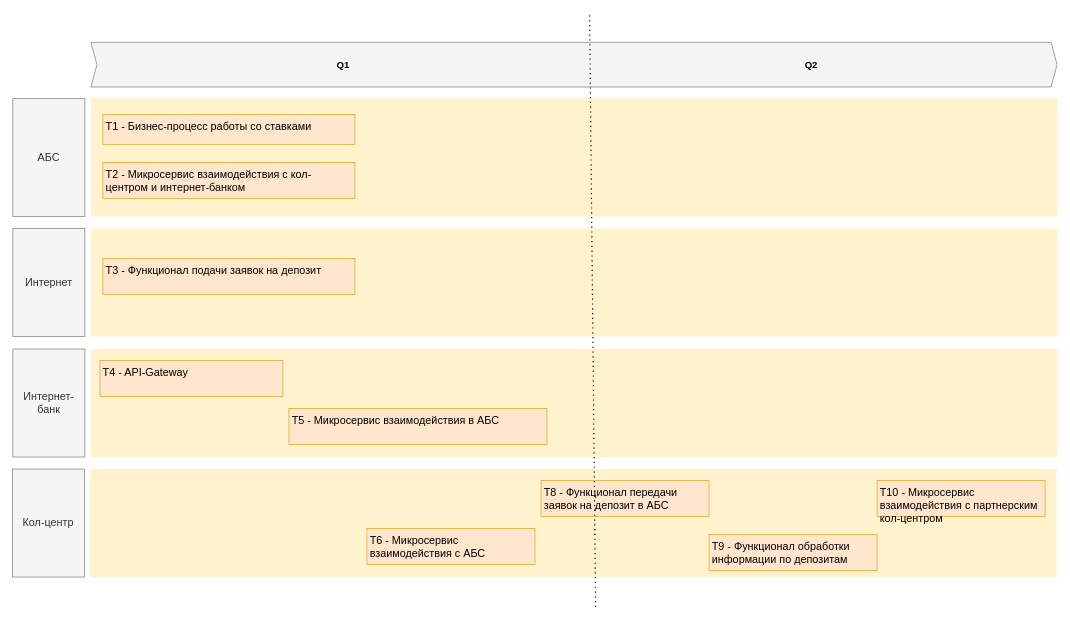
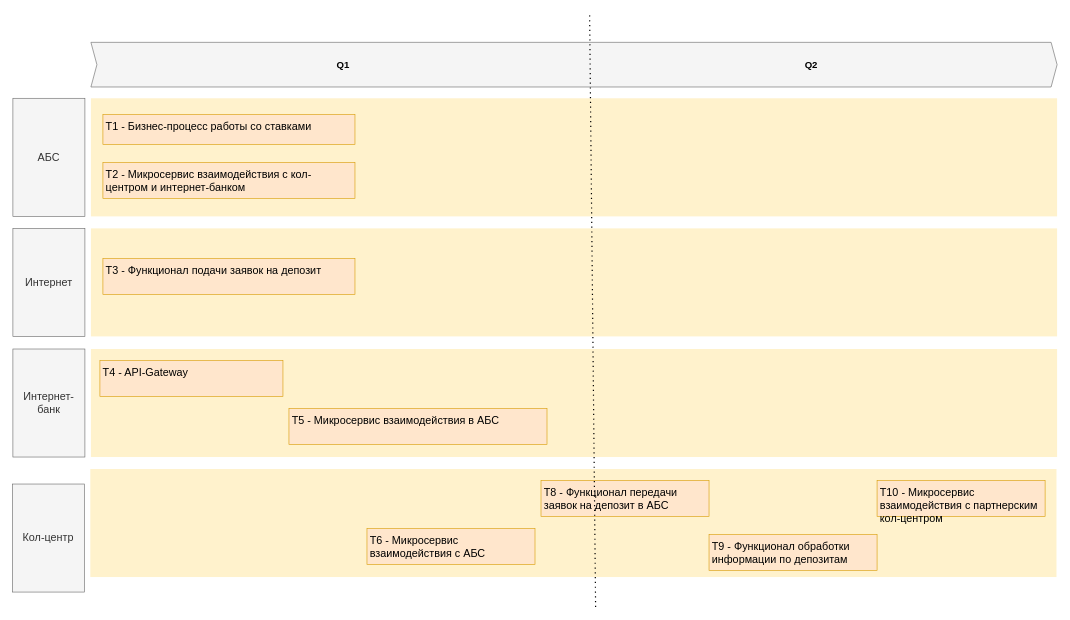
  <mxCell id="0" />
  <mxCell id="1" parent="0" />
  <mxCell id="2" value="" style="shape=rect;fillColor=#fff2cc;strokeColor=none;fontSize=24;html=1;whiteSpace=wrap;align=left;verticalAlign=top;spacing=5;rounded=0;" vertex="1" parent="1"><mxGeometry x="150" y="781" width="1610" height="180" as="geometry" /></mxCell>
  <mxCell id="3" value="" style="shape=rect;fillColor=#fff2cc;strokeColor=none;fontSize=24;html=1;whiteSpace=wrap;align=left;verticalAlign=top;spacing=5;rounded=0;" parent="1" vertex="1"><mxGeometry x="151" y="380" width="1610" height="180" as="geometry" /></mxCell>
  <mxCell id="4" value="" style="shape=rect;fillColor=#fff2cc;strokeColor=none;fontSize=24;html=1;whiteSpace=wrap;align=left;verticalAlign=top;spacing=5;rounded=0;" parent="1" vertex="1"><mxGeometry x="151" y="163.2" width="1610" height="196.8" as="geometry" /></mxCell>
  <mxCell id="5" value="T1 - Бизнес-процесс работы со ставками" style="shape=rect;fillColor=#ffe6cc;strokeColor=#d79b00;fontSize=18;html=1;whiteSpace=wrap;align=left;verticalAlign=top;spacing=5;rounded=0;" parent="1" vertex="1"><mxGeometry x="171" y="190" width="420" height="50" as="geometry" /></mxCell>
  <mxCell id="6" value="&lt;span style=&quot;&quot;&gt;T2 - Микросервис взаимодействия с кол-центром и интернет-банком&lt;/span&gt;" style="shape=rect;fillColor=#ffe6cc;strokeColor=#d79b00;fontSize=18;html=1;whiteSpace=wrap;align=left;verticalAlign=top;spacing=5;rounded=0;" parent="1" vertex="1"><mxGeometry x="171" y="270" width="420" height="60" as="geometry" /></mxCell>
  <mxCell id="7" value="АБС" style="rounded=0;whiteSpace=wrap;html=1;fillColor=#f5f5f5;fontColor=#333333;strokeColor=#666666;fontSize=18;" parent="1" vertex="1"><mxGeometry x="21" y="163.2" width="120" height="196.8" as="geometry" /></mxCell>
  <mxCell id="8" value="Интернет" style="rounded=0;whiteSpace=wrap;html=1;fillColor=#f5f5f5;fontColor=#333333;strokeColor=#666666;fontSize=18;" parent="1" vertex="1"><mxGeometry x="21" y="380" width="120" height="180" as="geometry" /></mxCell>
  <mxCell id="9" value="" style="shape=step;perimeter=stepPerimeter;whiteSpace=wrap;html=1;fixedSize=1;size=10;fillColor=#f5f5f5;strokeColor=#666666;fontSize=18;fontStyle=1;align=center;rounded=0;fontColor=#333333;" parent="1" vertex="1"><mxGeometry x="151" y="70" width="1610" height="74.4" as="geometry" /></mxCell>
  <mxCell id="10" value="T10 - Микросервис взаимодействия с партнерским кол-центром" style="shape=rect;fillColor=#ffe6cc;strokeColor=#d79b00;fontSize=18;html=1;whiteSpace=wrap;align=left;verticalAlign=top;spacing=5;rounded=0;" parent="1" vertex="1"><mxGeometry x="1461" y="800" width="280" height="60" as="geometry" /></mxCell>
  <mxCell id="11" value="T3 - Функционал подачи заявок на депозит" style="shape=rect;fillColor=#ffe6cc;strokeColor=#d79b00;fontSize=18;html=1;whiteSpace=wrap;align=left;verticalAlign=top;spacing=5;rounded=0;" parent="1" vertex="1"><mxGeometry x="171" y="430" width="420" height="60" as="geometry" /></mxCell>
  <mxCell id="12" value="" style="shape=rect;fillColor=#fff2cc;strokeColor=none;fontSize=24;html=1;whiteSpace=wrap;align=left;verticalAlign=top;spacing=5;rounded=0;" vertex="1" parent="1"><mxGeometry x="151" y="581" width="1610" height="180" as="geometry" /></mxCell>
  <mxCell id="13" value="Интернет-банк" style="rounded=0;whiteSpace=wrap;html=1;fillColor=#f5f5f5;fontColor=#333333;strokeColor=#666666;fontSize=18;" vertex="1" parent="1"><mxGeometry x="21" y="581" width="120" height="180" as="geometry" /></mxCell>
  <mxCell id="14" value="T5 - Микросервис взаимодействия в АБС" style="shape=rect;fillColor=#ffe6cc;strokeColor=#d79b00;fontSize=18;html=1;whiteSpace=wrap;align=left;verticalAlign=top;spacing=5;rounded=0;" vertex="1" parent="1"><mxGeometry x="481" y="680" width="430" height="60" as="geometry" /></mxCell>
- <mxCell id="15" value="Кол-центр" style="rounded=0;whiteSpace=wrap;html=1;fillColor=#f5f5f5;fontColor=#333333;strokeColor=#666666;fontSize=18;" vertex="1" parent="1"><mxGeometry x="20" y="781" width="120" height="180" as="geometry" /></mxCell>
+ <mxCell id="15" value="Кол-центр" style="rounded=0;whiteSpace=wrap;html=1;fillColor=#f5f5f5;fontColor=#333333;strokeColor=#666666;fontSize=18;" vertex="1" parent="1"><mxGeometry x="20" y="806" width="120" height="180" as="geometry" /></mxCell>
  <mxCell id="16" value="T6 - Микросервис взаимодействия с АБС" style="shape=rect;fillColor=#ffe6cc;strokeColor=#d79b00;fontSize=18;html=1;whiteSpace=wrap;align=left;verticalAlign=top;spacing=5;rounded=0;" vertex="1" parent="1"><mxGeometry x="611" y="880" width="280" height="60" as="geometry" /></mxCell>
  <mxCell id="17" value="T8 - Функционал передачи заявок на депозит в АБС" style="shape=rect;fillColor=#ffe6cc;strokeColor=#d79b00;fontSize=18;html=1;whiteSpace=wrap;align=left;verticalAlign=top;spacing=5;rounded=0;" vertex="1" parent="1"><mxGeometry x="901" y="800" width="280" height="60" as="geometry" /></mxCell>
  <mxCell id="18" value="" style="endArrow=none;dashed=1;html=1;dashPattern=1 3;strokeWidth=2;rounded=0;" edge="1" parent="1"><mxGeometry width="50" height="50" relative="1" as="geometry"><mxPoint x="992" y="1011" as="sourcePoint" /><mxPoint x="982" y="20" as="targetPoint" /></mxGeometry></mxCell>
  <mxCell id="19" value="Q1" style="text;html=1;align=center;verticalAlign=middle;resizable=0;points=[];autosize=1;strokeColor=none;fillColor=none;fontStyle=1;fontSize=16;" vertex="1" parent="1"><mxGeometry x="551" y="92.2" width="40" height="30" as="geometry" /></mxCell>
  <mxCell id="20" value="Q2" style="text;html=1;align=center;verticalAlign=middle;resizable=0;points=[];autosize=1;strokeColor=none;fillColor=none;fontStyle=1;fontSize=16;" vertex="1" parent="1"><mxGeometry x="1331" y="92.2" width="40" height="30" as="geometry" /></mxCell>
  <mxCell id="21" value="T9 - Функционал обработки информации по депозитам&amp;nbsp;" style="shape=rect;fillColor=#ffe6cc;strokeColor=#d79b00;fontSize=18;html=1;whiteSpace=wrap;align=left;verticalAlign=top;spacing=5;rounded=0;" vertex="1" parent="1"><mxGeometry x="1181" y="890" width="280" height="60" as="geometry" /></mxCell>
  <mxCell id="22" value="T4 - API-Gateway" style="shape=rect;fillColor=#ffe6cc;strokeColor=#d79b00;fontSize=18;html=1;whiteSpace=wrap;align=left;verticalAlign=top;spacing=5;rounded=0;" vertex="1" parent="1"><mxGeometry x="166" y="600" width="305" height="60" as="geometry" /></mxCell>
